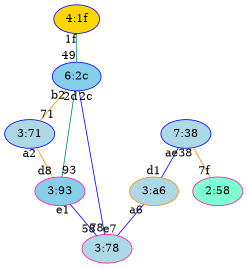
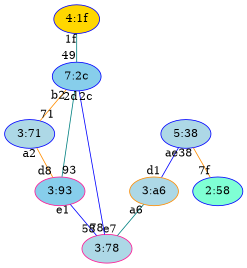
  graph {
    node [color=blue fillcolor=lightblue style=filled]
    edge [color=blue]
    "4:1f" [fillcolor=gold]
-   "7:2c" [fillcolor=skyblue label="6:2c"]
-   "5:38" [label="7:38"]
+   "7:2c" [fillcolor=skyblue]
+   "5:38"
    "3:a6" [color=darkorange]
-   "2:58" [color=deeppink fillcolor=aquamarine]
+   "2:58" [fillcolor=aquamarine]
    "3:78" [color=deeppink]
    "3:71"
    "3:93" [color=deeppink fillcolor=skyblue]
    "4:1f" -- "7:2c" [color=teal headlabel=49 taillabel="1f"]
    "7:2c" -- "3:71" [color=darkorange headlabel=71 taillabel=b2]
    "5:38" -- "3:a6" [headlabel=d1 taillabel=ae]
    "5:38" -- "2:58" [color=darkorange headlabel="7f" taillabel=38]
-   "3:a6" -- "3:78" [headlabel=e7 taillabel=a6]
+   "3:a6" -- "3:78" [color=teal headlabel=e7 taillabel=a6]
    "3:78" -- "7:2c" [headlabel="2c" taillabel=78]
    "3:71" -- "3:93" [color=darkorange headlabel=d8 taillabel=a2]
    "3:93" -- "7:2c" [color=teal headlabel="2d" taillabel=93]
    "3:93" -- "3:78" [headlabel=58 taillabel=e1]
  }
